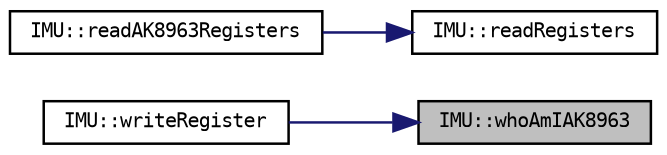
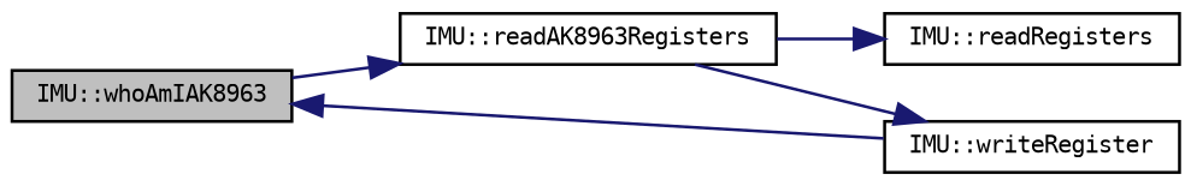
  digraph {
    rankdir=LR
    node [color=black fontname=DejaVuSansMono fontsize=8 shape=record]
    edge [color=midnightblue fontname=DejaVuSansMono fontsize=8 labelfontname=DejaVuSansMono labelfontsize=8 style=solid]
    n1 [fillcolor=grey75 fontcolor=black height=0.2 label="IMU::whoAmIAK8963" style=filled width=0.4]
    n2 [height=0.2 label="IMU::readAK8963Registers" width=0.4]
    n3 [height=0.2 label="IMU::readRegisters" width=0.4]
    n4 [height=0.2 label="IMU::writeRegister" width=0.4]
+   n1 -> n2
    n2 -> n3
+   n2 -> n4
    n4 -> n1
  }
